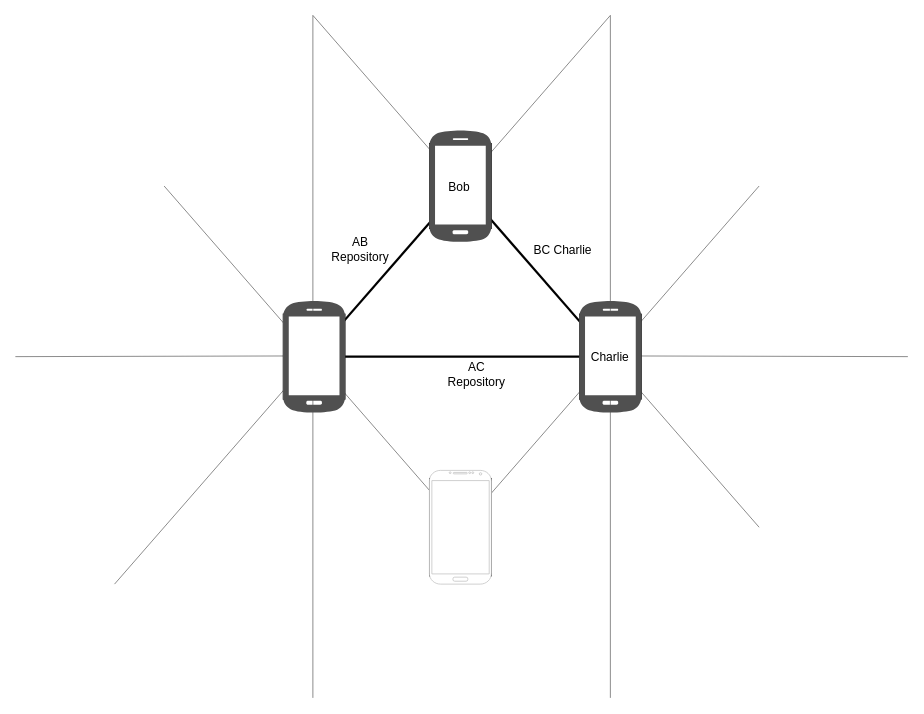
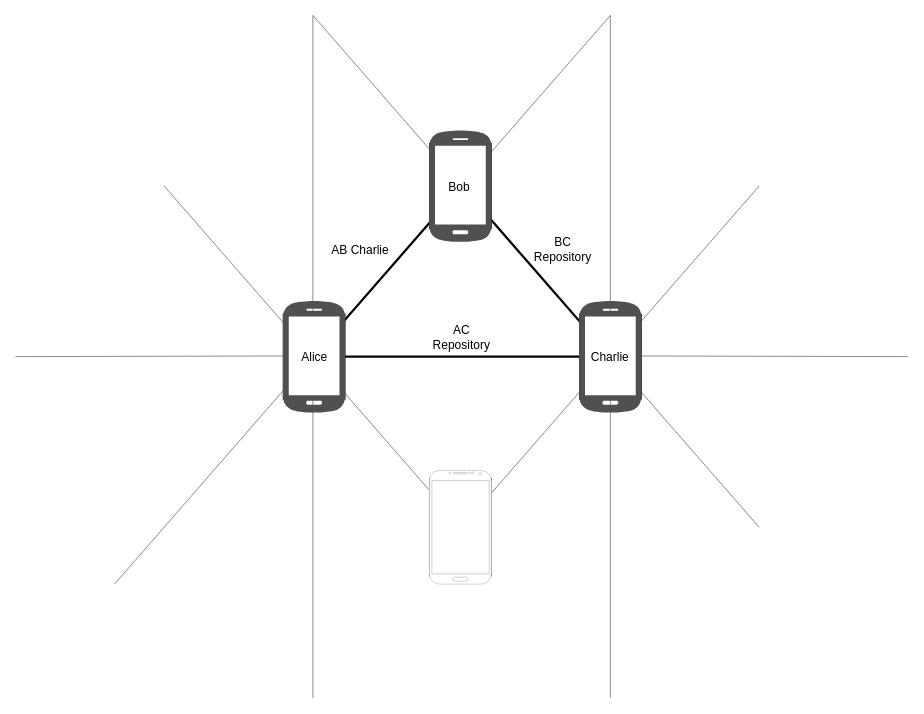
  <mxCell id="0" />
  <mxCell id="1" parent="0" />
  <mxCell id="2" value="" style="group" parent="1" vertex="1" connectable="0"><mxGeometry x="20" y="20" width="1190" height="910" as="geometry" /></mxCell>
  <mxCell id="3" value="" style="endArrow=none;html=1;rounded=0;strokeWidth=3;" parent="2" edge="1"><mxGeometry width="50" height="50" relative="1" as="geometry"><mxPoint x="396.667" y="455" as="sourcePoint" /><mxPoint x="595" y="227.5" as="targetPoint" /></mxGeometry></mxCell>
  <mxCell id="4" value="" style="endArrow=none;html=1;rounded=0;strokeWidth=3;" parent="2" edge="1"><mxGeometry width="50" height="50" relative="1" as="geometry"><mxPoint x="396.667" y="455" as="sourcePoint" /><mxPoint x="793.333" y="455" as="targetPoint" /></mxGeometry></mxCell>
  <mxCell id="5" value="" style="endArrow=none;html=1;rounded=0;strokeWidth=3;" parent="2" edge="1"><mxGeometry width="50" height="50" relative="1" as="geometry"><mxPoint x="793.333" y="455" as="sourcePoint" /><mxPoint x="595" y="227.5" as="targetPoint" /></mxGeometry></mxCell>
  <mxCell id="6" value="" style="endArrow=none;html=1;rounded=0;strokeWidth=1;fillColor=#f5f5f5;strokeColor=#666666;" parent="2" edge="1"><mxGeometry width="50" height="50" relative="1" as="geometry"><mxPoint x="793.333" as="sourcePoint" /><mxPoint x="595" y="227.5" as="targetPoint" /></mxGeometry></mxCell>
  <mxCell id="7" value="" style="endArrow=none;html=1;rounded=0;strokeWidth=1;fillColor=#f5f5f5;strokeColor=#666666;" parent="2" edge="1"><mxGeometry width="50" height="50" relative="1" as="geometry"><mxPoint x="396.667" as="sourcePoint" /><mxPoint x="595" y="227.5" as="targetPoint" /></mxGeometry></mxCell>
  <mxCell id="8" value="" style="endArrow=none;html=1;rounded=0;strokeWidth=1;fillColor=#f5f5f5;strokeColor=#666666;" parent="2" edge="1"><mxGeometry width="50" height="50" relative="1" as="geometry"><mxPoint x="793.333" as="sourcePoint" /><mxPoint x="793.333" y="455" as="targetPoint" /></mxGeometry></mxCell>
  <mxCell id="9" value="" style="endArrow=none;html=1;rounded=0;strokeWidth=1;fillColor=#f5f5f5;strokeColor=#666666;" parent="2" edge="1"><mxGeometry width="50" height="50" relative="1" as="geometry"><mxPoint x="396.667" as="sourcePoint" /><mxPoint x="396.667" y="455" as="targetPoint" /></mxGeometry></mxCell>
  <mxCell id="10" value="" style="endArrow=none;html=1;rounded=0;strokeWidth=1;fillColor=#f5f5f5;strokeColor=#666666;" parent="2" edge="1"><mxGeometry width="50" height="50" relative="1" as="geometry"><mxPoint x="396.667" y="455" as="sourcePoint" /><mxPoint x="396.667" y="910" as="targetPoint" /></mxGeometry></mxCell>
  <mxCell id="11" value="" style="endArrow=none;html=1;rounded=0;strokeWidth=1;fillColor=#f5f5f5;strokeColor=#666666;" parent="2" edge="1"><mxGeometry width="50" height="50" relative="1" as="geometry"><mxPoint x="793.333" y="455" as="sourcePoint" /><mxPoint x="793.333" y="910" as="targetPoint" /></mxGeometry></mxCell>
  <mxCell id="12" value="" style="endArrow=none;html=1;rounded=0;strokeWidth=1;fillColor=#f5f5f5;strokeColor=#666666;" parent="2" edge="1"><mxGeometry width="50" height="50" relative="1" as="geometry"><mxPoint x="793.333" y="454.052" as="sourcePoint" /><mxPoint x="1190" y="455" as="targetPoint" /></mxGeometry></mxCell>
  <mxCell id="13" value="" style="endArrow=none;html=1;rounded=0;strokeWidth=1;fillColor=#f5f5f5;strokeColor=#666666;" parent="2" edge="1"><mxGeometry width="50" height="50" relative="1" as="geometry"><mxPoint y="455" as="sourcePoint" /><mxPoint x="396.667" y="454.052" as="targetPoint" /></mxGeometry></mxCell>
  <mxCell id="14" value="" style="endArrow=none;html=1;rounded=0;strokeWidth=1;fillColor=#f5f5f5;strokeColor=#666666;" parent="2" edge="1"><mxGeometry width="50" height="50" relative="1" as="geometry"><mxPoint x="396.667" y="455" as="sourcePoint" /><mxPoint x="595" y="682.5" as="targetPoint" /></mxGeometry></mxCell>
  <mxCell id="15" value="" style="endArrow=none;html=1;rounded=0;strokeWidth=1;fillColor=#f5f5f5;strokeColor=#666666;" parent="2" edge="1"><mxGeometry width="50" height="50" relative="1" as="geometry"><mxPoint x="793.333" y="455" as="sourcePoint" /><mxPoint x="991.667" y="682.5" as="targetPoint" /></mxGeometry></mxCell>
  <mxCell id="16" value="" style="endArrow=none;html=1;rounded=0;strokeWidth=1;fillColor=#f5f5f5;strokeColor=#666666;" parent="2" edge="1"><mxGeometry width="50" height="50" relative="1" as="geometry"><mxPoint x="991.667" y="227.5" as="sourcePoint" /><mxPoint x="793.333" y="455" as="targetPoint" /></mxGeometry></mxCell>
  <mxCell id="17" value="" style="endArrow=none;html=1;rounded=0;strokeWidth=1;fillColor=#f5f5f5;strokeColor=#666666;" parent="2" edge="1"><mxGeometry width="50" height="50" relative="1" as="geometry"><mxPoint x="793.333" y="455" as="sourcePoint" /><mxPoint x="595" y="682.5" as="targetPoint" /></mxGeometry></mxCell>
  <mxCell id="18" value="" style="endArrow=none;html=1;rounded=0;strokeWidth=1;fillColor=#f5f5f5;strokeColor=#666666;" parent="2" edge="1"><mxGeometry width="50" height="50" relative="1" as="geometry"><mxPoint x="396.667" y="455" as="sourcePoint" /><mxPoint x="132.222" y="758.333" as="targetPoint" /></mxGeometry></mxCell>
  <mxCell id="19" value="" style="endArrow=none;html=1;rounded=0;strokeWidth=1;fillColor=#f5f5f5;strokeColor=#666666;" parent="2" edge="1"><mxGeometry width="50" height="50" relative="1" as="geometry"><mxPoint x="198.333" y="227.5" as="sourcePoint" /><mxPoint x="392.535" y="450.26" as="targetPoint" /></mxGeometry></mxCell>
  <mxCell id="20" value="" style="group" parent="2" vertex="1" connectable="0"><mxGeometry x="357" y="379.167" width="82.64" height="151.667" as="geometry" /></mxCell>
  <mxCell id="21" value="" style="rounded=0;whiteSpace=wrap;html=1;" parent="20" vertex="1"><mxGeometry y="18.958" width="82.639" height="113.75" as="geometry" /></mxCell>
  <mxCell id="22" value="" style="sketch=0;pointerEvents=1;shadow=0;dashed=0;html=1;strokeColor=none;fillColor=#505050;labelPosition=center;verticalLabelPosition=bottom;verticalAlign=top;outlineConnect=0;align=center;shape=mxgraph.office.devices.cell_phone_android_standalone;" parent="20" vertex="1"><mxGeometry width="82.639" height="151.667" as="geometry" /></mxCell>
+ <mxCell id="23" value="Alice" style="text;strokeColor=none;align=center;fillColor=none;html=1;verticalAlign=middle;whiteSpace=wrap;rounded=0;fontSize=16;" vertex="1" parent="20"><mxGeometry x="2.28" y="54.163" width="80.36" height="43.33" as="geometry" /></mxCell>
  <mxCell id="24" value="" style="group" parent="2" vertex="1" connectable="0"><mxGeometry x="752.014" y="379.167" width="91.324" height="151.667" as="geometry" /></mxCell>
  <mxCell id="25" value="" style="rounded=0;whiteSpace=wrap;html=1;" parent="24" vertex="1"><mxGeometry y="18.958" width="82.639" height="113.75" as="geometry" /></mxCell>
  <mxCell id="26" value="" style="sketch=0;pointerEvents=1;shadow=0;dashed=0;html=1;strokeColor=none;fillColor=#505050;labelPosition=center;verticalLabelPosition=bottom;verticalAlign=top;outlineConnect=0;align=center;shape=mxgraph.office.devices.cell_phone_android_standalone;" parent="24" vertex="1"><mxGeometry width="82.639" height="151.667" as="geometry" /></mxCell>
  <mxCell id="27" value="Charlie" style="text;strokeColor=none;align=center;fillColor=none;html=1;verticalAlign=middle;whiteSpace=wrap;rounded=0;fontSize=16;" vertex="1" parent="24"><mxGeometry x="-8.676" y="54.17" width="100" height="43.33" as="geometry" /></mxCell>
  <mxCell id="28" value="" style="group" parent="2" vertex="1" connectable="0"><mxGeometry x="552.028" y="151.667" width="100" height="151.667" as="geometry" /></mxCell>
  <mxCell id="29" value="" style="rounded=0;whiteSpace=wrap;html=1;" parent="28" vertex="1"><mxGeometry y="18.958" width="82.639" height="113.75" as="geometry" /></mxCell>
  <mxCell id="30" value="" style="sketch=0;pointerEvents=1;shadow=0;dashed=0;html=1;strokeColor=none;fillColor=#505050;labelPosition=center;verticalLabelPosition=bottom;verticalAlign=top;outlineConnect=0;align=center;shape=mxgraph.office.devices.cell_phone_android_standalone;" parent="28" vertex="1"><mxGeometry width="82.639" height="151.667" as="geometry" /></mxCell>
  <mxCell id="31" value="Bob" style="text;strokeColor=none;align=center;fillColor=none;html=1;verticalAlign=middle;whiteSpace=wrap;rounded=0;fontSize=16;" vertex="1" parent="28"><mxGeometry x="-10" y="54.17" width="100" height="43.33" as="geometry" /></mxCell>
  <mxCell id="32" value="" style="group" parent="2" vertex="1" connectable="0"><mxGeometry x="552.028" y="606.667" width="82.639" height="151.667" as="geometry" /></mxCell>
  <mxCell id="33" value="" style="rounded=0;whiteSpace=wrap;html=1;" parent="32" vertex="1"><mxGeometry y="10.833" width="82.639" height="130" as="geometry" /></mxCell>
  <mxCell id="34" value="" style="verticalLabelPosition=bottom;verticalAlign=top;html=1;shadow=0;dashed=0;strokeWidth=1;shape=mxgraph.android.phone2;strokeColor=#c0c0c0;" parent="32" vertex="1"><mxGeometry width="82.639" height="151.667" as="geometry" /></mxCell>
- <mxCell id="35" value="AB Repository" style="text;strokeColor=none;align=center;fillColor=none;html=1;verticalAlign=middle;whiteSpace=wrap;rounded=0;fontSize=16;" vertex="1" parent="2"><mxGeometry x="420" y="290" width="80.36" height="43.33" as="geometry" /></mxCell>
- <mxCell id="36" value="BC Charlie" style="text;strokeColor=none;align=center;fillColor=none;html=1;verticalAlign=middle;whiteSpace=wrap;rounded=0;fontSize=16;" vertex="1" parent="2"><mxGeometry x="690" y="290" width="80.36" height="43.33" as="geometry" /></mxCell>
- <mxCell id="37" value="AC Repository" style="text;strokeColor=none;align=center;fillColor=none;html=1;verticalAlign=middle;whiteSpace=wrap;rounded=0;fontSize=16;" vertex="1" parent="2"><mxGeometry x="574.82" y="457" width="80.36" height="43.33" as="geometry" /></mxCell>
+ <mxCell id="35" value="AB Charlie" style="text;strokeColor=none;align=center;fillColor=none;html=1;verticalAlign=middle;whiteSpace=wrap;rounded=0;fontSize=16;" vertex="1" parent="2"><mxGeometry x="420" y="290" width="80.36" height="43.33" as="geometry" /></mxCell>
+ <mxCell id="36" value="BC Repository" style="text;strokeColor=none;align=center;fillColor=none;html=1;verticalAlign=middle;whiteSpace=wrap;rounded=0;fontSize=16;" vertex="1" parent="2"><mxGeometry x="690" y="290" width="80.36" height="43.33" as="geometry" /></mxCell>
+ <mxCell id="37" value="AC Repository" style="text;strokeColor=none;align=center;fillColor=none;html=1;verticalAlign=middle;whiteSpace=wrap;rounded=0;fontSize=16;" vertex="1" parent="2"><mxGeometry x="554.82" y="407" width="80.36" height="43.33" as="geometry" /></mxCell>
